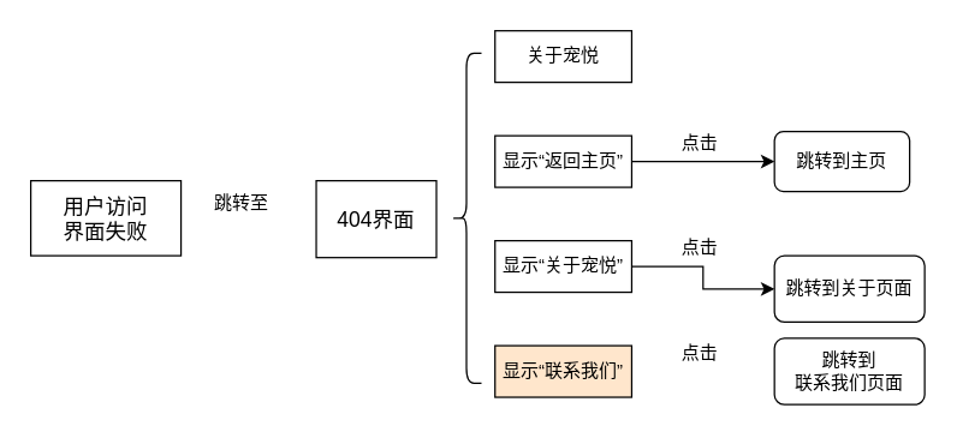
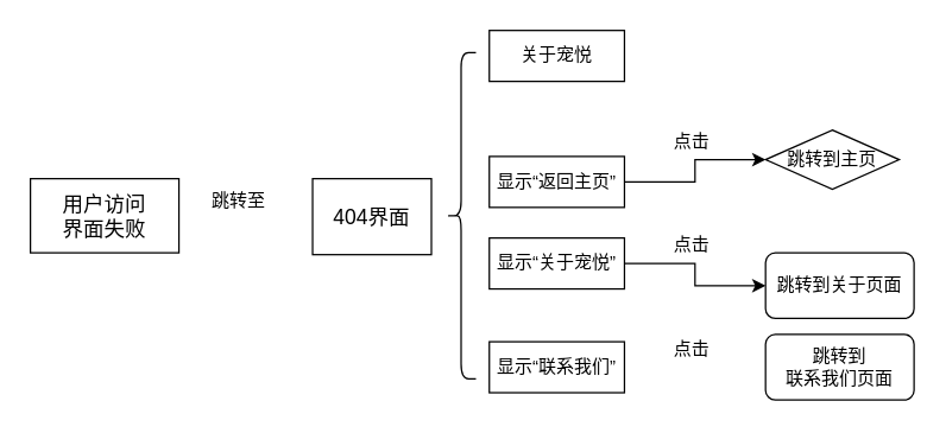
  <mxCell id="0" />
  <mxCell id="1" parent="0" />
  <mxCell id="2" value="&lt;font style=&quot;font-size: 14px;&quot;&gt;用户访问&lt;/font&gt;&lt;div style=&quot;font-size: 14px;&quot;&gt;&lt;font style=&quot;font-size: 14px;&quot;&gt;界面失败&lt;/font&gt;&lt;/div&gt;" style="rounded=0;whiteSpace=wrap;html=1;" vertex="1" parent="1"><mxGeometry x="20" y="120" width="100" height="50" as="geometry" /></mxCell>
  <mxCell id="3" value="&lt;span style=&quot;font-size: 14px;&quot;&gt;404界面&lt;/span&gt;" style="rounded=0;whiteSpace=wrap;html=1;" vertex="1" parent="1"><mxGeometry x="210" y="120" width="80" height="51.25" as="geometry" /></mxCell>
  <mxCell id="4" value="跳转至" style="text;html=1;align=center;verticalAlign=middle;resizable=0;points=[];autosize=1;strokeColor=none;fillColor=none;" vertex="1" parent="1"><mxGeometry x="130" y="120" width="60" height="30" as="geometry" /></mxCell>
  <mxCell id="5" value="关于宠悦" style="rounded=0;whiteSpace=wrap;html=1;" vertex="1" parent="1"><mxGeometry x="329" y="20" width="91" height="34.37" as="geometry" /></mxCell>
  <mxCell id="6" value="" style="shape=curlyBracket;whiteSpace=wrap;html=1;rounded=1;labelPosition=left;verticalLabelPosition=middle;align=right;verticalAlign=middle;" vertex="1" parent="1"><mxGeometry x="300" y="35" width="20" height="220" as="geometry" /></mxCell>
  <mxCell id="7" style="edgeStyle=orthogonalEdgeStyle;rounded=0;orthogonalLoop=1;jettySize=auto;html=1;exitX=1;exitY=0.5;exitDx=0;exitDy=0;entryX=0;entryY=0.5;entryDx=0;entryDy=0;" edge="1" parent="1" source="8" target="12"><mxGeometry relative="1" as="geometry" /></mxCell>
- <mxCell id="8" value="显示“返回主页”" style="rounded=0;whiteSpace=wrap;html=1;" vertex="1" parent="1"><mxGeometry x="329" y="90" width="91" height="34.37" as="geometry" /></mxCell>
+ <mxCell id="8" value="显示“返回主页”" style="rounded=0;whiteSpace=wrap;html=1;" vertex="1" parent="1"><mxGeometry x="329" y="105" width="91" height="34.37" as="geometry" /></mxCell>
  <mxCell id="9" style="edgeStyle=orthogonalEdgeStyle;rounded=0;orthogonalLoop=1;jettySize=auto;html=1;exitX=1;exitY=0.5;exitDx=0;exitDy=0;" edge="1" parent="1" source="10" target="13"><mxGeometry relative="1" as="geometry" /></mxCell>
  <mxCell id="10" value="显示“关于宠悦”" style="rounded=0;whiteSpace=wrap;html=1;" vertex="1" parent="1"><mxGeometry x="329" y="160" width="91" height="34.37" as="geometry" /></mxCell>
- <mxCell id="11" value="显示“联系我们”" style="rounded=0;whiteSpace=wrap;html=1;fillColor=#ffe6cc;" vertex="1" parent="1"><mxGeometry x="329" y="230" width="91" height="34.37" as="geometry" /></mxCell>
- <mxCell id="12" value="跳转到主页" style="rounded=1;whiteSpace=wrap;html=1;" vertex="1" parent="1"><mxGeometry x="515" y="87.18" width="90" height="40" as="geometry" /></mxCell>
+ <mxCell id="11" value="显示“联系我们”" style="rounded=0;whiteSpace=wrap;html=1;" vertex="1" parent="1"><mxGeometry x="329" y="230" width="91" height="34.37" as="geometry" /></mxCell>
+ <mxCell id="12" value="跳转到主页" style="rhombus;whiteSpace=wrap;html=1;" vertex="1" parent="1"><mxGeometry x="515" y="87.18" width="90" height="40" as="geometry" /></mxCell>
  <mxCell id="13" value="跳转到关于页面" style="rounded=1;whiteSpace=wrap;html=1;" vertex="1" parent="1"><mxGeometry x="515" y="170.07" width="100" height="44.23" as="geometry" /></mxCell>
  <mxCell id="14" value="跳转到&lt;div&gt;联系我们页面&lt;/div&gt;" style="rounded=1;whiteSpace=wrap;html=1;" vertex="1" parent="1"><mxGeometry x="515" y="225.07" width="100" height="44.23" as="geometry" /></mxCell>
  <mxCell id="15" value="点击" style="text;html=1;align=center;verticalAlign=middle;resizable=0;points=[];autosize=1;strokeColor=none;fillColor=none;" vertex="1" parent="1"><mxGeometry x="440" y="80" width="50" height="30" as="geometry" /></mxCell>
  <mxCell id="16" value="点击" style="text;html=1;align=center;verticalAlign=middle;resizable=0;points=[];autosize=1;strokeColor=none;fillColor=none;" vertex="1" parent="1"><mxGeometry x="440" y="150" width="50" height="30" as="geometry" /></mxCell>
  <mxCell id="17" value="点击" style="text;html=1;align=center;verticalAlign=middle;resizable=0;points=[];autosize=1;strokeColor=none;fillColor=none;" vertex="1" parent="1"><mxGeometry x="440" y="220" width="50" height="30" as="geometry" /></mxCell>
